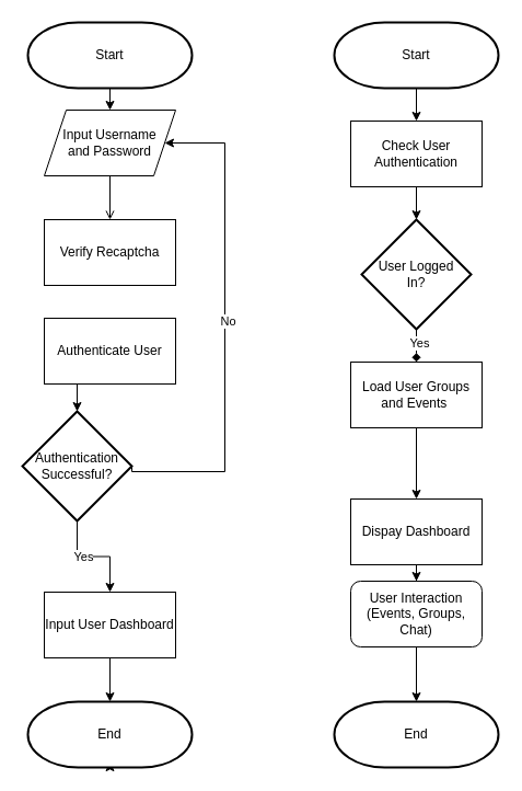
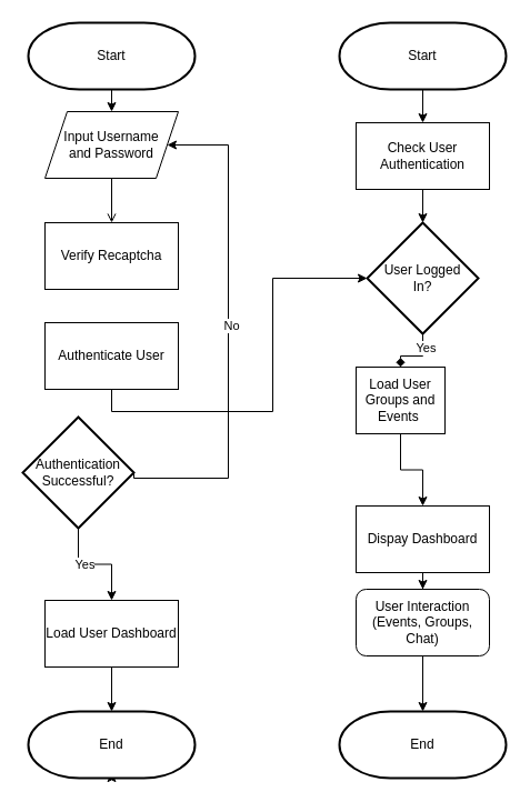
  <mxCell id="0" />
  <mxCell id="1" parent="0" />
  <mxCell id="2" style="edgeStyle=orthogonalEdgeStyle;rounded=0;orthogonalLoop=1;jettySize=auto;html=1;exitX=0.5;exitY=1;exitDx=0;exitDy=0;exitPerimeter=0;entryX=0.5;entryY=0;entryDx=0;entryDy=0;" edge="1" parent="1" source="3" target="5"><mxGeometry relative="1" as="geometry" /></mxCell>
  <mxCell id="3" value="Start" style="strokeWidth=2;html=1;shape=mxgraph.flowchart.terminator;whiteSpace=wrap;" vertex="1" parent="1"><mxGeometry x="25" y="20" width="150" height="60" as="geometry" /></mxCell>
  <mxCell id="4" value="" style="edgeStyle=orthogonalEdgeStyle;rounded=0;orthogonalLoop=1;jettySize=auto;html=1;endArrow=open;" edge="1" parent="1" source="5" target="15"><mxGeometry relative="1" as="geometry" /></mxCell>
  <mxCell id="5" value="Input Username&lt;div&gt;and Password&lt;/div&gt;" style="shape=parallelogram;perimeter=parallelogramPerimeter;whiteSpace=wrap;html=1;fixedSize=1;" vertex="1" parent="1"><mxGeometry x="40" y="100" width="120" height="60" as="geometry" /></mxCell>
  <mxCell id="6" value="Authenticate User" style="rounded=0;whiteSpace=wrap;html=1;" vertex="1" parent="1"><mxGeometry x="40" y="290" width="120" height="60" as="geometry" /></mxCell>
  <mxCell id="7" style="edgeStyle=orthogonalEdgeStyle;rounded=0;orthogonalLoop=1;jettySize=auto;html=1;exitX=0.5;exitY=1;exitDx=0;exitDy=0;exitPerimeter=0;entryX=0.5;entryY=0;entryDx=0;entryDy=0;" edge="1" parent="1" source="11" target="12"><mxGeometry relative="1" as="geometry" /></mxCell>
  <mxCell id="8" value="Yes" style="edgeLabel;html=1;align=center;verticalAlign=middle;resizable=0;points=[];" vertex="1" connectable="0" parent="7"><mxGeometry x="-0.2" relative="1" as="geometry"><mxPoint as="offset" /></mxGeometry></mxCell>
  <mxCell id="9" style="edgeStyle=orthogonalEdgeStyle;rounded=0;orthogonalLoop=1;jettySize=auto;html=1;exitX=1;exitY=0.5;exitDx=0;exitDy=0;exitPerimeter=0;entryX=1;entryY=0.5;entryDx=0;entryDy=0;" edge="1" parent="1" source="11" target="5"><mxGeometry relative="1" as="geometry"><Array as="points"><mxPoint x="205" y="430" /><mxPoint x="205" y="130" /></Array></mxGeometry></mxCell>
  <mxCell id="10" value="No" style="edgeLabel;html=1;align=center;verticalAlign=middle;resizable=0;points=[];" vertex="1" connectable="0" parent="9"><mxGeometry x="0.026" y="-2" relative="1" as="geometry"><mxPoint as="offset" /></mxGeometry></mxCell>
  <mxCell id="11" value="Authentication&lt;div&gt;Successful?&lt;/div&gt;" style="strokeWidth=2;html=1;shape=mxgraph.flowchart.decision;whiteSpace=wrap;" vertex="1" parent="1"><mxGeometry x="20" y="375" width="100" height="100" as="geometry" /></mxCell>
- <mxCell id="12" value="Input User Dashboard" style="rounded=0;whiteSpace=wrap;html=1;" vertex="1" parent="1"><mxGeometry x="40" y="540" width="120" height="60" as="geometry" /></mxCell>
- <mxCell id="13" style="edgeStyle=orthogonalEdgeStyle;rounded=0;orthogonalLoop=1;jettySize=auto;html=1;exitX=0.5;exitY=1;exitDx=0;exitDy=0;entryX=0.5;entryY=0;entryDx=0;entryDy=0;entryPerimeter=0;" edge="1" parent="1" source="6" target="11"><mxGeometry relative="1" as="geometry" /></mxCell>
+ <mxCell id="12" value="Load User Dashboard" style="rounded=0;whiteSpace=wrap;html=1;" vertex="1" parent="1"><mxGeometry x="40" y="540" width="120" height="60" as="geometry" /></mxCell>
+ <mxCell id="13" style="edgeStyle=orthogonalEdgeStyle;rounded=0;orthogonalLoop=1;jettySize=auto;html=1;exitX=0.5;exitY=1;exitDx=0;exitDy=0;" edge="1" parent="1" source="6" target="24"><mxGeometry relative="1" as="geometry" /></mxCell>
  <mxCell id="14" style="edgeStyle=orthogonalEdgeStyle;rounded=0;orthogonalLoop=1;jettySize=auto;html=1;exitX=0.5;exitY=1;exitDx=0;exitDy=0;entryX=0.5;entryY=0;entryDx=0;entryDy=0;entryPerimeter=0;" edge="1" parent="1" source="17"><mxGeometry relative="1" as="geometry"><mxPoint x="100" y="695" as="targetPoint" /></mxGeometry></mxCell>
  <mxCell id="15" value="Verify Recaptcha" style="rounded=0;whiteSpace=wrap;html=1;" vertex="1" parent="1"><mxGeometry x="40" y="200" width="120" height="60" as="geometry" /></mxCell>
  <mxCell id="16" value="" style="edgeStyle=orthogonalEdgeStyle;rounded=0;orthogonalLoop=1;jettySize=auto;html=1;exitX=0.5;exitY=1;exitDx=0;exitDy=0;entryX=0.5;entryY=0;entryDx=0;entryDy=0;entryPerimeter=0;" edge="1" parent="1" source="12" target="17"><mxGeometry relative="1" as="geometry"><mxPoint x="100" y="600" as="sourcePoint" /><mxPoint x="100" y="695" as="targetPoint" /></mxGeometry></mxCell>
  <mxCell id="17" value="End" style="strokeWidth=2;html=1;shape=mxgraph.flowchart.terminator;whiteSpace=wrap;" vertex="1" parent="1"><mxGeometry x="25" y="640" width="150" height="60" as="geometry" /></mxCell>
  <mxCell id="18" value="" style="edgeStyle=orthogonalEdgeStyle;rounded=0;orthogonalLoop=1;jettySize=auto;html=1;" edge="1" parent="1" source="19" target="21"><mxGeometry relative="1" as="geometry" /></mxCell>
  <mxCell id="19" value="Start" style="strokeWidth=2;html=1;shape=mxgraph.flowchart.terminator;whiteSpace=wrap;" vertex="1" parent="1"><mxGeometry x="305" y="20" width="150" height="60" as="geometry" /></mxCell>
  <mxCell id="20" value="" style="edgeStyle=orthogonalEdgeStyle;rounded=0;orthogonalLoop=1;jettySize=auto;html=1;" edge="1" parent="1" source="21" target="24"><mxGeometry relative="1" as="geometry" /></mxCell>
  <mxCell id="21" value="Check User Authentication" style="rounded=0;whiteSpace=wrap;html=1;" vertex="1" parent="1"><mxGeometry x="320" y="110" width="120" height="60" as="geometry" /></mxCell>
  <mxCell id="22" value="" style="edgeStyle=orthogonalEdgeStyle;rounded=0;orthogonalLoop=1;jettySize=auto;html=1;endArrow=diamond;" edge="1" parent="1" source="24" target="26"><mxGeometry relative="1" as="geometry" /></mxCell>
  <mxCell id="23" value="Yes" style="edgeLabel;html=1;align=center;verticalAlign=middle;resizable=0;points=[];" vertex="1" connectable="0" parent="22"><mxGeometry x="-0.532" y="2" relative="1" as="geometry"><mxPoint as="offset" /></mxGeometry></mxCell>
  <mxCell id="24" value="User Logged&lt;div&gt;In?&lt;/div&gt;" style="strokeWidth=2;html=1;shape=mxgraph.flowchart.decision;whiteSpace=wrap;" vertex="1" parent="1"><mxGeometry x="330" y="200" width="100" height="100" as="geometry" /></mxCell>
  <mxCell id="25" value="" style="edgeStyle=orthogonalEdgeStyle;rounded=0;orthogonalLoop=1;jettySize=auto;html=1;" edge="1" parent="1" source="26" target="28"><mxGeometry relative="1" as="geometry" /></mxCell>
- <mxCell id="26" value="Load User Groups and Events&amp;nbsp;" style="rounded=0;whiteSpace=wrap;html=1;" vertex="1" parent="1"><mxGeometry x="320" y="330" width="120" height="60" as="geometry" /></mxCell>
+ <mxCell id="26" value="Load User Groups and Events&amp;nbsp;" style="rounded=0;whiteSpace=wrap;html=1;" vertex="1" parent="1"><mxGeometry x="320" y="330" width="80" height="60" as="geometry" /></mxCell>
  <mxCell id="27" value="" style="edgeStyle=orthogonalEdgeStyle;rounded=0;orthogonalLoop=1;jettySize=auto;html=1;" edge="1" parent="1" source="28" target="30"><mxGeometry relative="1" as="geometry" /></mxCell>
  <mxCell id="28" value="Dispay Dashboard" style="rounded=0;whiteSpace=wrap;html=1;" vertex="1" parent="1"><mxGeometry x="320" y="455" width="120" height="60" as="geometry" /></mxCell>
  <mxCell id="29" value="" style="edgeStyle=orthogonalEdgeStyle;rounded=0;orthogonalLoop=1;jettySize=auto;html=1;" edge="1" parent="1" source="30" target="31"><mxGeometry relative="1" as="geometry" /></mxCell>
  <mxCell id="30" value="User Interaction (Events, Groups, Chat)" style="whiteSpace=wrap;html=1;rounded=1;" vertex="1" parent="1"><mxGeometry x="320" y="530" width="120" height="60" as="geometry" /></mxCell>
  <mxCell id="31" value="End" style="strokeWidth=2;html=1;shape=mxgraph.flowchart.terminator;whiteSpace=wrap;" vertex="1" parent="1"><mxGeometry x="305" y="640" width="150" height="60" as="geometry" /></mxCell>
